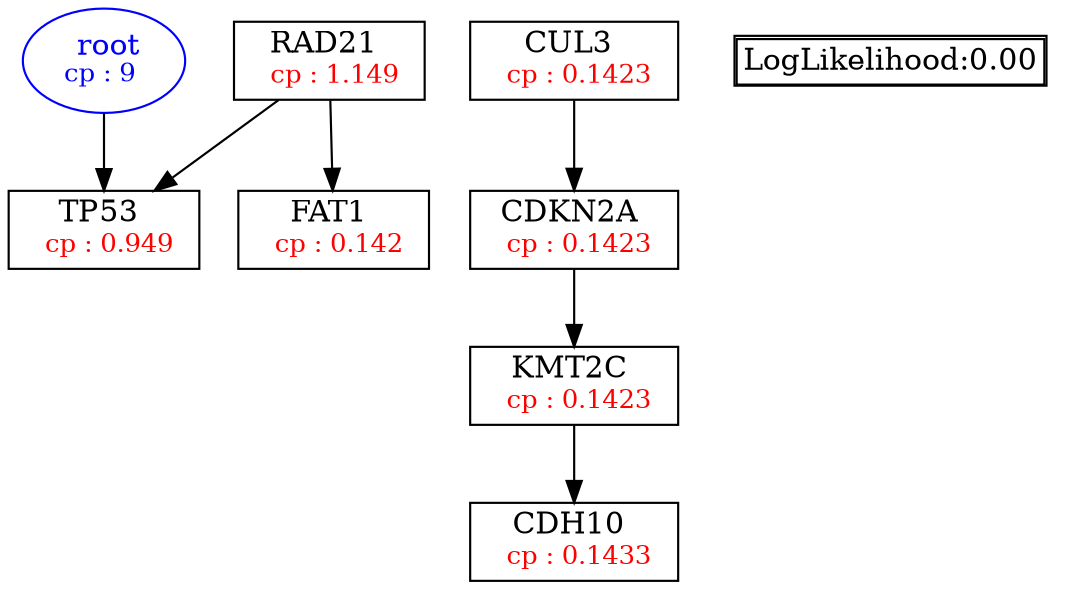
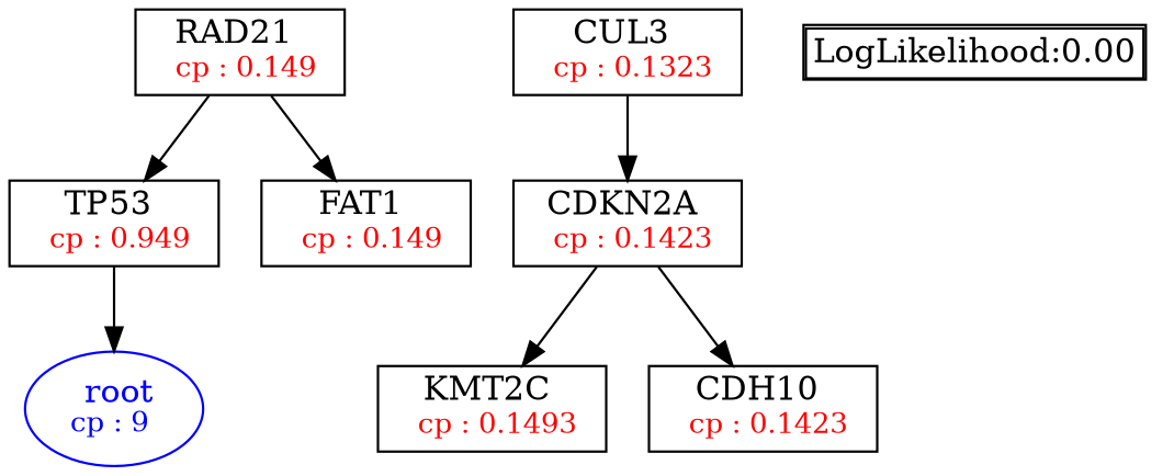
  digraph {
    fontsize=10
    node [shape=box]
    n1 [color=Blue label=<<font color='Blue'> root</font><br/><font color='Blue' POINT-SIZE='12'>cp : 9 </font>> shape=oval]
    n2 [label=<TP53 <br/> <font color='Red' POINT-SIZE='12'> cp : 0.949 </font>>]
-   n3 [label=<RAD21 <br/> <font color='Red' POINT-SIZE='12'> cp : 1.149 </font>>]
-   n4 [label=<FAT1 <br/> <font color='Red' POINT-SIZE='12'> cp : 0.142 </font>>]
-   n5 [label=<CUL3 <br/> <font color='Red' POINT-SIZE='12'> cp : 0.1423 </font>>]
+   n3 [label=<RAD21 <br/> <font color='Red' POINT-SIZE='12'> cp : 0.149 </font>>]
+   n4 [label=<FAT1 <br/> <font color='Red' POINT-SIZE='12'> cp : 0.149 </font>>]
+   n5 [label=<CUL3 <br/> <font color='Red' POINT-SIZE='12'> cp : 0.1323 </font>>]
    n6 [label=<CDKN2A <br/> <font color='Red' POINT-SIZE='12'> cp : 0.1423 </font>>]
-   n7 [label=<KMT2C <br/> <font color='Red' POINT-SIZE='12'> cp : 0.1423 </font>>]
-   n8 [label=<CDH10 <br/> <font color='Red' POINT-SIZE='12'> cp : 0.1433 </font>>]
+   n7 [label=<KMT2C <br/> <font color='Red' POINT-SIZE='12'> cp : 0.1493 </font>>]
+   n8 [label=<CDH10 <br/> <font color='Red' POINT-SIZE='12'> cp : 0.1423 </font>>]
    n9 [label=<<TABLE BORDER="1" CELLBORDER="1" CELLSPACING="0" >     <TR><TD ALIGN="LEFT">LogLikelihood:0.00</TD></TR>     </TABLE>> shape=plaintext]
-   n1 -> n2
+   n2 -> n1
    n3 -> n2
    n3 -> n4
    n5 -> n6
    n6 -> n7
-   n7 -> n8
+   n6 -> n8
  }
